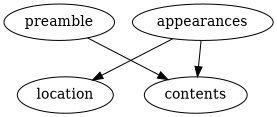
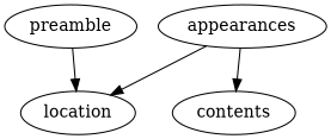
  digraph {
    preamble
    location
    appearances
    contents
-   preamble -> contents
+   preamble -> location
    appearances -> location
    appearances -> contents
  }
